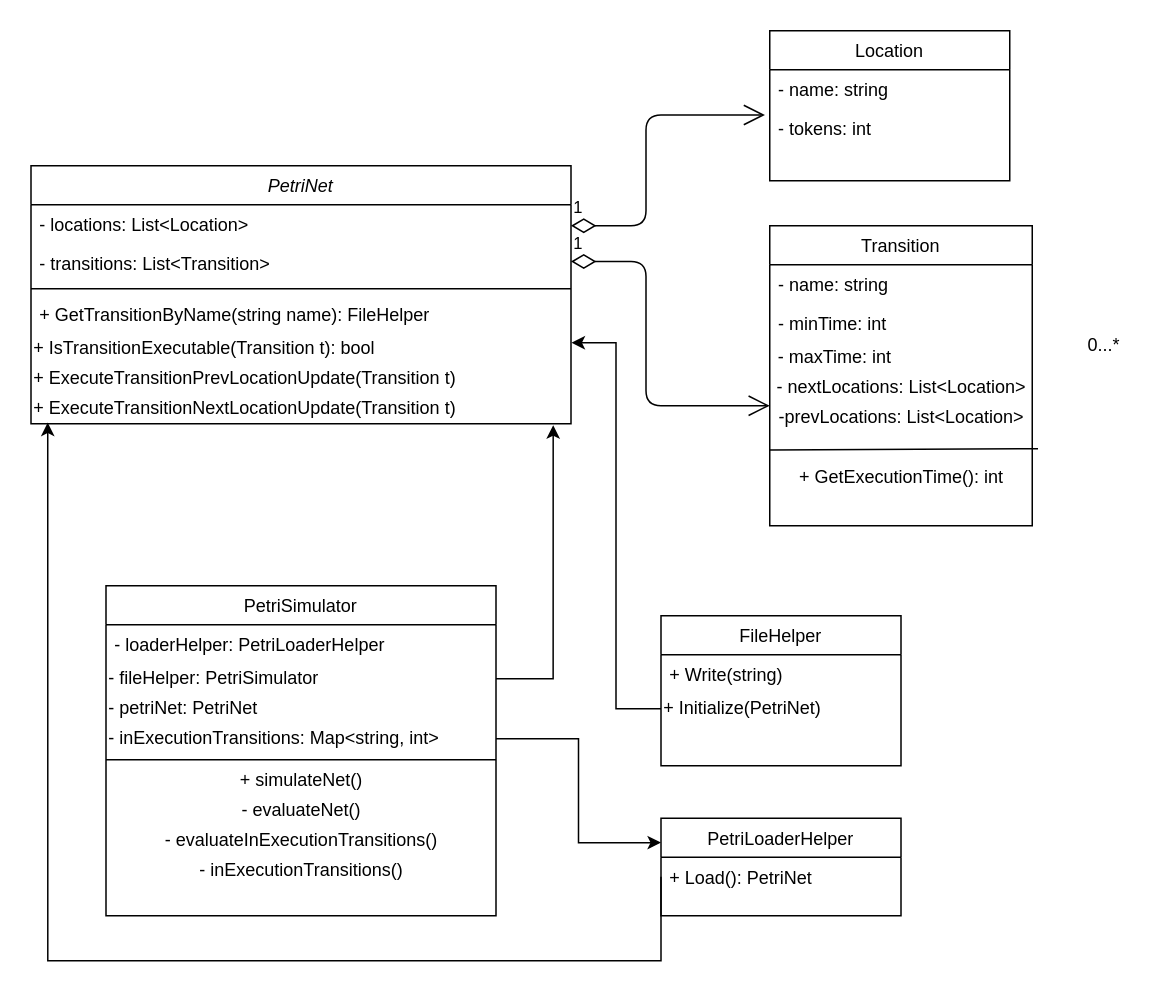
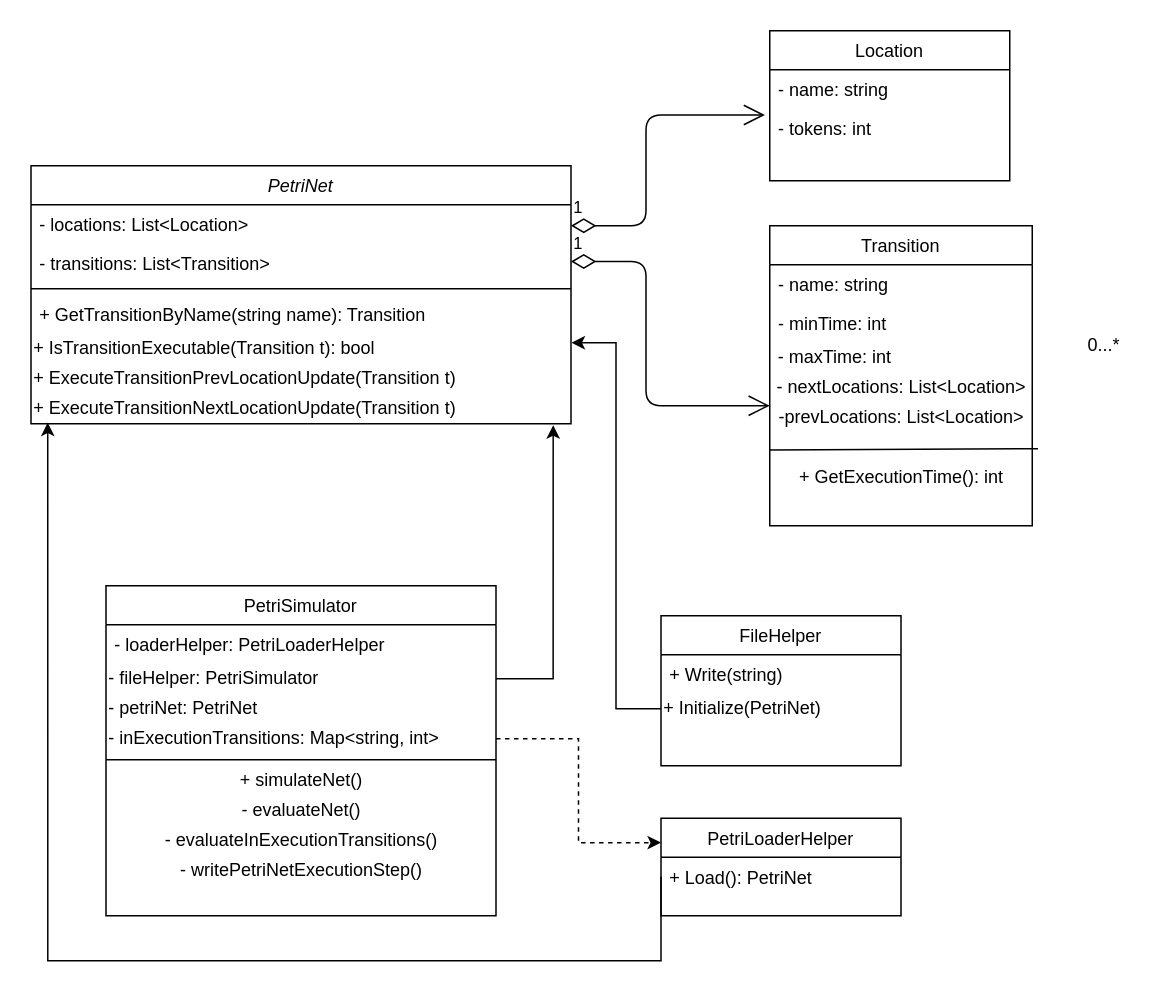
  <mxCell id="0" />
  <mxCell id="1" parent="0" />
  <mxCell id="2" value="PetriNet" style="swimlane;fontStyle=2;align=center;verticalAlign=top;childLayout=stackLayout;horizontal=1;startSize=26;horizontalStack=0;resizeParent=1;resizeLast=0;collapsible=1;marginBottom=0;rounded=0;shadow=0;strokeWidth=1;" parent="1" vertex="1"><mxGeometry x="20" y="110" width="360" height="172" as="geometry"><mxRectangle x="230" y="140" width="160" height="26" as="alternateBounds" /></mxGeometry></mxCell>
  <mxCell id="3" value="- locations: List&lt;Location&gt;" style="text;align=left;verticalAlign=top;spacingLeft=4;spacingRight=4;overflow=hidden;rotatable=0;points=[[0,0.5],[1,0.5]];portConstraint=eastwest;" parent="2" vertex="1"><mxGeometry y="26" width="360" height="26" as="geometry" /></mxCell>
  <mxCell id="4" value="- transitions: List&lt;Transition&gt;" style="text;align=left;verticalAlign=top;spacingLeft=4;spacingRight=4;overflow=hidden;rotatable=0;points=[[0,0.5],[1,0.5]];portConstraint=eastwest;rounded=0;shadow=0;html=0;" parent="2" vertex="1"><mxGeometry y="52" width="360" height="26" as="geometry" /></mxCell>
  <mxCell id="5" value="" style="line;html=1;strokeWidth=1;align=left;verticalAlign=middle;spacingTop=-1;spacingLeft=3;spacingRight=3;rotatable=0;labelPosition=right;points=[];portConstraint=eastwest;" parent="2" vertex="1"><mxGeometry y="78" width="360" height="8" as="geometry" /></mxCell>
- <mxCell id="6" value="+ GetTransitionByName(string name): FileHelper" style="text;align=left;verticalAlign=top;spacingLeft=4;spacingRight=4;overflow=hidden;rotatable=0;points=[[0,0.5],[1,0.5]];portConstraint=eastwest;" parent="2" vertex="1"><mxGeometry y="86" width="360" height="26" as="geometry" /></mxCell>
+ <mxCell id="6" value="+ GetTransitionByName(string name): Transition" style="text;align=left;verticalAlign=top;spacingLeft=4;spacingRight=4;overflow=hidden;rotatable=0;points=[[0,0.5],[1,0.5]];portConstraint=eastwest;" parent="2" vertex="1"><mxGeometry y="86" width="360" height="26" as="geometry" /></mxCell>
  <mxCell id="7" value="+ IsTransitionExecutable(Transition t): bool&lt;br&gt;" style="text;html=1;align=left;verticalAlign=middle;resizable=0;points=[];autosize=1;" vertex="1" parent="2"><mxGeometry y="112" width="360" height="20" as="geometry" /></mxCell>
  <mxCell id="8" value="+ ExecuteTransitionPrevLocationUpdate(Transition t)" style="text;html=1;align=left;verticalAlign=middle;resizable=0;points=[];autosize=1;" vertex="1" parent="2"><mxGeometry y="132" width="360" height="20" as="geometry" /></mxCell>
  <mxCell id="9" value="+ ExecuteTransitionNextLocationUpdate(Transition t)" style="text;html=1;align=left;verticalAlign=middle;resizable=0;points=[];autosize=1;" vertex="1" parent="2"><mxGeometry y="152" width="360" height="20" as="geometry" /></mxCell>
  <mxCell id="10" value="Location" style="swimlane;fontStyle=0;align=center;verticalAlign=top;childLayout=stackLayout;horizontal=1;startSize=26;horizontalStack=0;resizeParent=1;resizeLast=0;collapsible=1;marginBottom=0;rounded=0;shadow=0;strokeWidth=1;" parent="1" vertex="1"><mxGeometry x="512.5" y="20" width="160" height="100" as="geometry"><mxRectangle x="550" y="140" width="160" height="26" as="alternateBounds" /></mxGeometry></mxCell>
  <mxCell id="11" value="- name: string" style="text;align=left;verticalAlign=top;spacingLeft=4;spacingRight=4;overflow=hidden;rotatable=0;points=[[0,0.5],[1,0.5]];portConstraint=eastwest;rounded=0;shadow=0;html=0;" parent="10" vertex="1"><mxGeometry y="26" width="160" height="26" as="geometry" /></mxCell>
  <mxCell id="12" value="- tokens: int" style="text;align=left;verticalAlign=top;spacingLeft=4;spacingRight=4;overflow=hidden;rotatable=0;points=[[0,0.5],[1,0.5]];portConstraint=eastwest;rounded=0;shadow=0;html=0;" parent="10" vertex="1"><mxGeometry y="52" width="160" height="26" as="geometry" /></mxCell>
  <mxCell id="13" value="PetriSimulator" style="swimlane;fontStyle=0;align=center;verticalAlign=top;childLayout=stackLayout;horizontal=1;startSize=26;horizontalStack=0;resizeParent=1;resizeLast=0;collapsible=1;marginBottom=0;rounded=0;shadow=0;strokeWidth=1;" vertex="1" parent="1"><mxGeometry x="70" y="390" width="260" height="220" as="geometry"><mxRectangle x="550" y="140" width="160" height="26" as="alternateBounds" /></mxGeometry></mxCell>
  <mxCell id="14" value="- loaderHelper: PetriLoaderHelper" style="text;align=left;verticalAlign=top;spacingLeft=4;spacingRight=4;overflow=hidden;rotatable=0;points=[[0,0.5],[1,0.5]];portConstraint=eastwest;rounded=0;shadow=0;html=0;" vertex="1" parent="13"><mxGeometry y="26" width="260" height="26" as="geometry" /></mxCell>
  <mxCell id="15" value="- fileHelper: PetriSimulator" style="text;html=1;align=left;verticalAlign=middle;resizable=0;points=[];autosize=1;" vertex="1" parent="13"><mxGeometry y="52" width="260" height="20" as="geometry" /></mxCell>
  <mxCell id="16" value="- petriNet: PetriNet" style="text;html=1;align=left;verticalAlign=middle;resizable=0;points=[];autosize=1;" vertex="1" parent="13"><mxGeometry y="72" width="260" height="20" as="geometry" /></mxCell>
  <mxCell id="17" value="- inExecutionTransitions: Map&amp;lt;string, int&amp;gt;" style="text;html=1;align=left;verticalAlign=middle;resizable=0;points=[];autosize=1;" vertex="1" parent="13"><mxGeometry y="92" width="260" height="20" as="geometry" /></mxCell>
  <mxCell id="18" value="" style="line;html=1;strokeWidth=1;align=left;verticalAlign=middle;spacingTop=-1;spacingLeft=3;spacingRight=3;rotatable=0;labelPosition=right;points=[];portConstraint=eastwest;" vertex="1" parent="13"><mxGeometry y="112" width="260" height="8" as="geometry" /></mxCell>
  <mxCell id="19" value="+ simulateNet()" style="text;html=1;align=center;verticalAlign=middle;resizable=0;points=[];autosize=1;" vertex="1" parent="13"><mxGeometry y="120" width="260" height="20" as="geometry" /></mxCell>
  <mxCell id="20" value="- evaluateNet()" style="text;html=1;align=center;verticalAlign=middle;resizable=0;points=[];autosize=1;" vertex="1" parent="13"><mxGeometry y="140" width="260" height="20" as="geometry" /></mxCell>
  <mxCell id="21" value="- evaluateInExecutionTransitions()" style="text;html=1;align=center;verticalAlign=middle;resizable=0;points=[];autosize=1;" vertex="1" parent="13"><mxGeometry y="160" width="260" height="20" as="geometry" /></mxCell>
- <mxCell id="22" value="- inExecutionTransitions()" style="text;html=1;align=center;verticalAlign=middle;resizable=0;points=[];autosize=1;" vertex="1" parent="13"><mxGeometry y="180" width="260" height="20" as="geometry" /></mxCell>
+ <mxCell id="22" value="- writePetriNetExecutionStep()" style="text;html=1;align=center;verticalAlign=middle;resizable=0;points=[];autosize=1;" vertex="1" parent="13"><mxGeometry y="180" width="260" height="20" as="geometry" /></mxCell>
  <mxCell id="23" value="FileHelper" style="swimlane;fontStyle=0;align=center;verticalAlign=top;childLayout=stackLayout;horizontal=1;startSize=26;horizontalStack=0;resizeParent=1;resizeLast=0;collapsible=1;marginBottom=0;rounded=0;shadow=0;strokeWidth=1;" vertex="1" parent="1"><mxGeometry x="440" y="410" width="160" height="100" as="geometry"><mxRectangle x="550" y="140" width="160" height="26" as="alternateBounds" /></mxGeometry></mxCell>
  <mxCell id="24" value="+ Write(string)" style="text;align=left;verticalAlign=top;spacingLeft=4;spacingRight=4;overflow=hidden;rotatable=0;points=[[0,0.5],[1,0.5]];portConstraint=eastwest;rounded=0;shadow=0;html=0;" vertex="1" parent="23"><mxGeometry y="26" width="160" height="26" as="geometry" /></mxCell>
  <mxCell id="25" value="+ Initialize(PetriNet)" style="text;html=1;align=left;verticalAlign=middle;resizable=0;points=[];autosize=1;" vertex="1" parent="23"><mxGeometry y="52" width="160" height="20" as="geometry" /></mxCell>
  <mxCell id="26" value="PetriLoaderHelper" style="swimlane;fontStyle=0;align=center;verticalAlign=top;childLayout=stackLayout;horizontal=1;startSize=26;horizontalStack=0;resizeParent=1;resizeLast=0;collapsible=1;marginBottom=0;rounded=0;shadow=0;strokeWidth=1;" vertex="1" parent="1"><mxGeometry x="440" y="545" width="160" height="65" as="geometry"><mxRectangle x="550" y="140" width="160" height="26" as="alternateBounds" /></mxGeometry></mxCell>
  <mxCell id="27" value="+ Load(): PetriNet" style="text;align=left;verticalAlign=top;spacingLeft=4;spacingRight=4;overflow=hidden;rotatable=0;points=[[0,0.5],[1,0.5]];portConstraint=eastwest;rounded=0;shadow=0;html=0;" vertex="1" parent="26"><mxGeometry y="26" width="160" height="26" as="geometry" /></mxCell>
  <mxCell id="28" value="Transition" style="swimlane;fontStyle=0;align=center;verticalAlign=top;childLayout=stackLayout;horizontal=1;startSize=26;horizontalStack=0;resizeParent=1;resizeLast=0;collapsible=1;marginBottom=0;rounded=0;shadow=0;strokeWidth=1;" vertex="1" parent="1"><mxGeometry x="512.5" y="150" width="175" height="200" as="geometry"><mxRectangle x="550" y="140" width="160" height="26" as="alternateBounds" /></mxGeometry></mxCell>
  <mxCell id="29" value="- name: string" style="text;align=left;verticalAlign=top;spacingLeft=4;spacingRight=4;overflow=hidden;rotatable=0;points=[[0,0.5],[1,0.5]];portConstraint=eastwest;rounded=0;shadow=0;html=0;" vertex="1" parent="28"><mxGeometry y="26" width="175" height="26" as="geometry" /></mxCell>
  <mxCell id="30" value="- minTime: int" style="text;align=left;verticalAlign=top;spacingLeft=4;spacingRight=4;overflow=hidden;rotatable=0;points=[[0,0.5],[1,0.5]];portConstraint=eastwest;rounded=0;shadow=0;html=0;" vertex="1" parent="28"><mxGeometry y="52" width="175" height="26" as="geometry" /></mxCell>
  <mxCell id="31" value="&amp;nbsp;- maxTime: int" style="text;html=1;align=left;verticalAlign=middle;resizable=0;points=[];autosize=1;" vertex="1" parent="28"><mxGeometry y="78" width="175" height="20" as="geometry" /></mxCell>
  <mxCell id="32" value="- nextLocations: List&amp;lt;Location&amp;gt;" style="text;html=1;align=center;verticalAlign=middle;resizable=0;points=[];autosize=1;" vertex="1" parent="28"><mxGeometry y="98" width="175" height="20" as="geometry" /></mxCell>
  <mxCell id="33" value="" style="endArrow=none;html=1;entryX=1.022;entryY=0.531;entryDx=0;entryDy=0;entryPerimeter=0;exitX=0;exitY=0.575;exitDx=0;exitDy=0;exitPerimeter=0;" edge="1" parent="28" source="35" target="35"><mxGeometry width="50" height="50" relative="1" as="geometry"><mxPoint x="10" y="158" as="sourcePoint" /><mxPoint x="60" y="108" as="targetPoint" /></mxGeometry></mxCell>
  <mxCell id="34" value="-prevLocations: List&amp;lt;Location&amp;gt;" style="text;html=1;align=center;verticalAlign=middle;resizable=0;points=[];autosize=1;" vertex="1" parent="28"><mxGeometry y="118" width="175" height="20" as="geometry" /></mxCell>
  <mxCell id="35" value="&lt;span style=&quot;color: rgba(0 , 0 , 0 , 0) ; font-family: monospace ; font-size: 0px&quot;&gt;%3CmxGraphModel%3E%3Croot%3E%3CmxCell%20id%3D%220%22%2F%3E%3CmxCell%20id%3D%221%22%20parent%3D%220%22%2F%3E%3CmxCell%20id%3D%222%22%20value%3D%22%22%20style%3D%22line%3Bhtml%3D1%3BstrokeWidth%3D1%3Balign%3Dleft%3BverticalAlign%3Dmiddle%3BspacingTop%3D-1%3BspacingLeft%3D3%3BspacingRight%3D3%3Brotatable%3D0%3BlabelPosition%3Dright%3Bpoints%3D%5B%5D%3BportConstraint%3Deastwest%3B%22%20vertex%3D%221%22%20parent%3D%221%22%3E%3CmxGeometry%20x%3D%2290%22%20y%3D%22258%22%20width%3D%22360%22%20height%3D%228%22%20as%3D%22geometry%22%2F%3E%3C%2FmxCell%3E%3C%2Froot%3E%3C%2FmxGraphModel%3E&lt;/span&gt;" style="text;html=1;align=center;verticalAlign=middle;resizable=0;points=[];autosize=1;" vertex="1" parent="28"><mxGeometry y="138" width="175" height="20" as="geometry" /></mxCell>
  <mxCell id="36" value="+ GetExecutionTime(): int" style="text;html=1;align=center;verticalAlign=middle;resizable=0;points=[];autosize=1;" vertex="1" parent="28"><mxGeometry y="158" width="175" height="20" as="geometry" /></mxCell>
  <mxCell id="37" value="0...*" style="text;html=1;align=center;verticalAlign=middle;resizable=0;points=[];autosize=1;" vertex="1" parent="1"><mxGeometry x="715" y="220" width="40" height="20" as="geometry" /></mxCell>
  <mxCell id="38" value="1" style="endArrow=open;html=1;endSize=12;startArrow=diamondThin;startSize=14;startFill=0;edgeStyle=orthogonalEdgeStyle;align=left;verticalAlign=bottom;entryX=-0.02;entryY=0.16;entryDx=0;entryDy=0;entryPerimeter=0;" edge="1" parent="1" target="12"><mxGeometry x="-1" y="3" relative="1" as="geometry"><mxPoint x="380" y="150" as="sourcePoint" /><mxPoint x="540" y="150" as="targetPoint" /><Array as="points"><mxPoint x="430" y="150" /><mxPoint x="430" y="76" /></Array></mxGeometry></mxCell>
  <mxCell id="39" value="1" style="endArrow=open;html=1;endSize=12;startArrow=diamondThin;startSize=14;startFill=0;edgeStyle=orthogonalEdgeStyle;align=left;verticalAlign=bottom;" edge="1" parent="1" target="28"><mxGeometry x="-1" y="3" relative="1" as="geometry"><mxPoint x="380" y="173.84" as="sourcePoint" /><mxPoint x="480" y="270" as="targetPoint" /><Array as="points"><mxPoint x="430" y="174" /><mxPoint x="430" y="270" /></Array></mxGeometry></mxCell>
- <mxCell id="40" style="edgeStyle=orthogonalEdgeStyle;rounded=0;orthogonalLoop=1;jettySize=auto;html=1;entryX=0;entryY=0.25;entryDx=0;entryDy=0;" edge="1" parent="1" source="17" target="26"><mxGeometry relative="1" as="geometry" /></mxCell>
+ <mxCell id="40" style="edgeStyle=orthogonalEdgeStyle;rounded=0;orthogonalLoop=1;jettySize=auto;html=1;entryX=0;entryY=0.25;entryDx=0;entryDy=0;dashed=1;" edge="1" parent="1" source="17" target="26"><mxGeometry relative="1" as="geometry" /></mxCell>
  <mxCell id="41" style="edgeStyle=orthogonalEdgeStyle;rounded=0;orthogonalLoop=1;jettySize=auto;html=1;entryX=0.967;entryY=1.049;entryDx=0;entryDy=0;entryPerimeter=0;" edge="1" parent="1" source="15" target="9"><mxGeometry relative="1" as="geometry"><Array as="points"><mxPoint x="368" y="452" /></Array></mxGeometry></mxCell>
  <mxCell id="42" style="edgeStyle=orthogonalEdgeStyle;rounded=0;orthogonalLoop=1;jettySize=auto;html=1;entryX=1.001;entryY=0.3;entryDx=0;entryDy=0;entryPerimeter=0;" edge="1" parent="1" source="25" target="7"><mxGeometry relative="1" as="geometry" /></mxCell>
  <mxCell id="43" style="edgeStyle=orthogonalEdgeStyle;rounded=0;orthogonalLoop=1;jettySize=auto;html=1;exitX=0;exitY=0.5;exitDx=0;exitDy=0;entryX=0.031;entryY=0.962;entryDx=0;entryDy=0;entryPerimeter=0;" edge="1" parent="1" source="27" target="9"><mxGeometry relative="1" as="geometry"><Array as="points"><mxPoint x="440" y="640" /><mxPoint x="31" y="640" /></Array></mxGeometry></mxCell>
